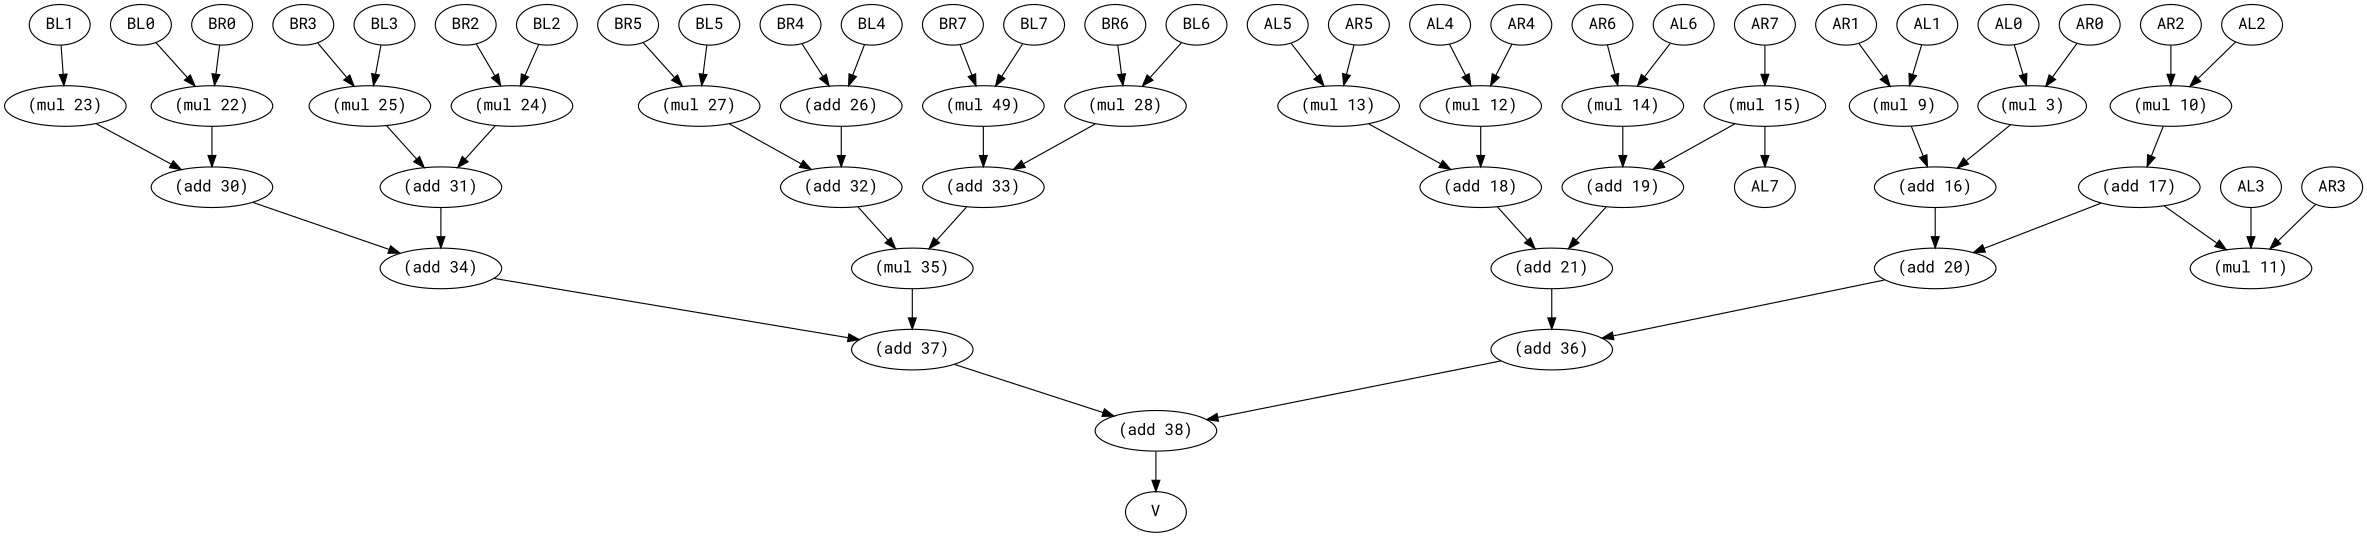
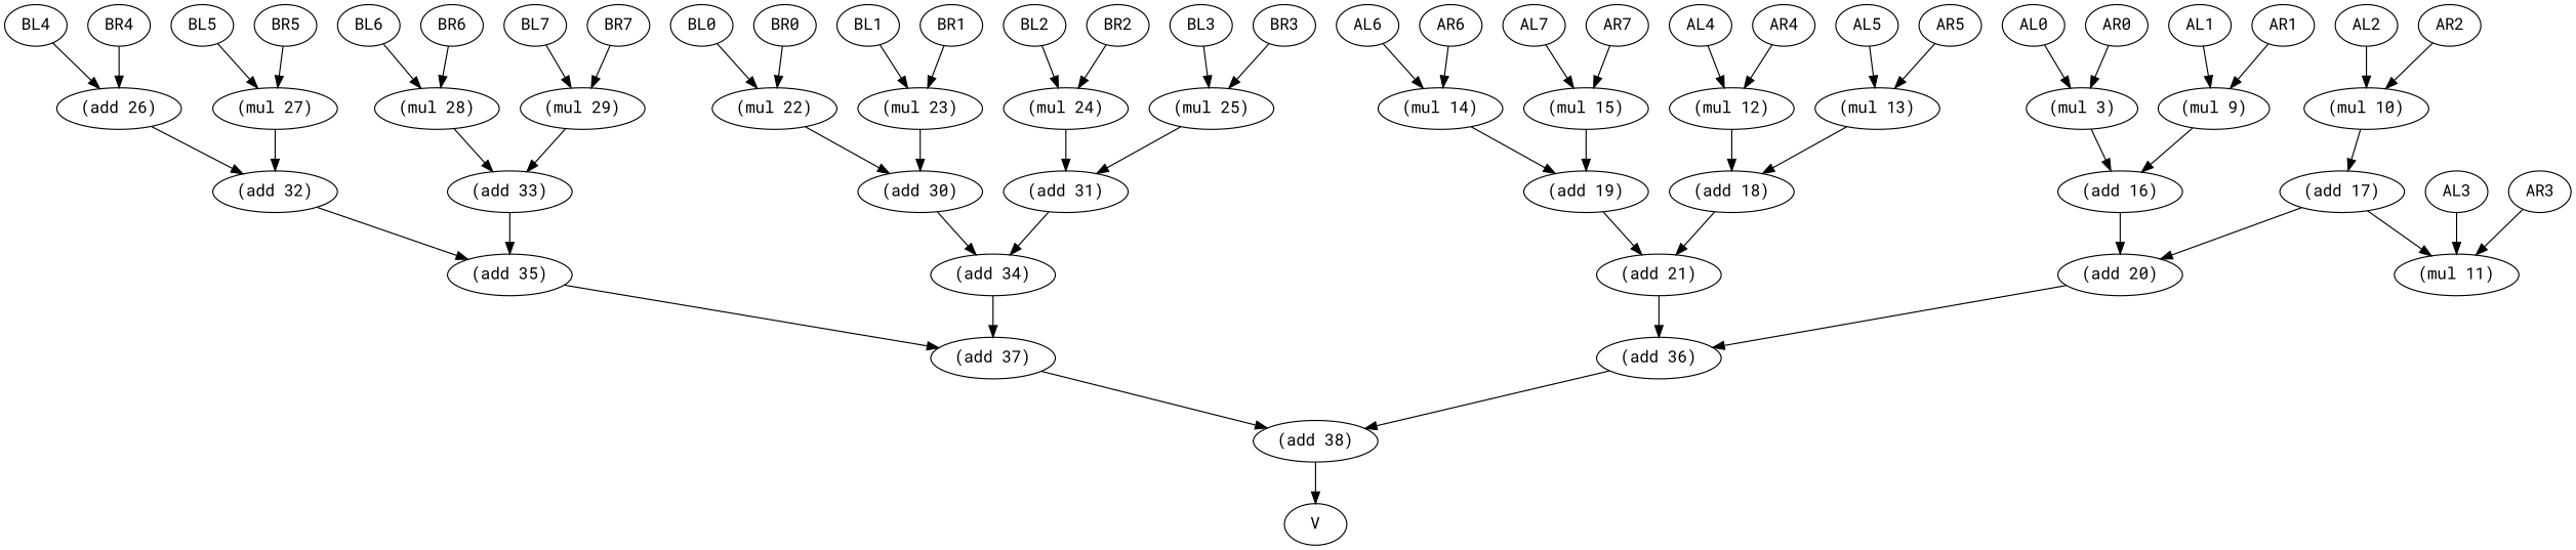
  digraph {
    fontname="Roboto Mono"
    node [fontname="Roboto Mono" opcode=load]
    edge [color=black fontname="Roboto Mono"]
    n1 [label=AL0]
    n2 [label="(mul 3)" opcode=mul]
    n3 [label="(add 16)" opcode=add]
    n4 [label=AL1]
    n5 [label="(mul 9)" opcode=mul]
    n6 [label=AL2]
    n7 [label="(mul 10)" opcode=mul]
    n8 [label="(add 17)" opcode=add]
    n9 [label=AL3]
    n10 [label="(mul 11)" opcode=mul]
    n11 [label=AL4]
    n12 [label="(mul 12)" opcode=mul]
    n13 [label="(add 18)" opcode=add]
    n14 [label=AL5]
    n15 [label="(mul 13)" opcode=mul]
    n16 [label=AL6]
    n17 [label="(mul 14)" opcode=mul]
    n18 [label="(add 19)" opcode=add]
    n19 [label=AL7]
    n20 [label="(mul 15)" opcode=mul]
    n21 [label="(add 20)" opcode=add]
    n22 [label="(add 21)" opcode=add]
    n23 [label="(add 36)" opcode=add]
    n24 [label="(add 38)" opcode=add]
    n25 [label="(mul 22)" opcode=mul]
    n26 [label="(add 30)" opcode=add]
    n27 [label="(add 34)" opcode=add]
    n28 [label="(mul 23)" opcode=mul]
    n29 [label="(mul 24)" opcode=mul]
    n30 [label="(add 31)" opcode=add]
    n31 [label="(mul 25)" opcode=mul]
    n32 [label="(add 26)" opcode=mul]
    n33 [label="(add 32)" opcode=add]
-   n34 [label="(mul 35)" opcode=add]
+   n34 [label="(add 35)" opcode=add]
    n35 [label="(mul 27)" opcode=mul]
    n36 [label="(mul 28)" opcode=mul]
    n37 [label="(add 33)" opcode=add]
-   n38 [label="(mul 49)" opcode=mul]
+   n38 [label="(mul 29)" opcode=mul]
    n39 [label="(add 37)" opcode=add]
    n40 [label=V opcode=store]
    n41 [label=AR0]
    n42 [label=AR1]
    n43 [label=AR2]
    n44 [label=AR3]
    n45 [label=AR4]
    n46 [label=AR5]
    n47 [label=AR6]
    n48 [label=AR7]
    n49 [label=BL0]
    n50 [label=BL1]
    n51 [label=BL2]
    n52 [label=BL3]
    n53 [label=BL4]
    n54 [label=BL5]
    n55 [label=BL6]
    n56 [label=BL7]
    n57 [label=BR0]
+   n58 [label=BR1]
    n59 [label=BR2]
    n60 [label=BR3]
    n61 [label=BR4]
    n62 [label=BR5]
    n63 [label=BR6]
    n64 [label=BR7]
    n1 -> n2
    n2 -> n3
    n3 -> n21
    n4 -> n5
    n5 -> n3
    n6 -> n7
    n7 -> n8
    n8 -> n10
    n8 -> n21
    n9 -> n10
    n11 -> n12
    n12 -> n13
    n13 -> n22
    n14 -> n15
    n15 -> n13
    n16 -> n17
    n17 -> n18
    n18 -> n22
-   n20 -> n19
+   n19 -> n20
    n20 -> n18
    n21 -> n23
    n22 -> n23
    n23 -> n24
    n24 -> n40
    n25 -> n26
    n26 -> n27
    n27 -> n39
    n28 -> n26
    n29 -> n30
    n30 -> n27
    n31 -> n30
    n32 -> n33
    n33 -> n34
    n34 -> n39
    n35 -> n33
    n36 -> n37
    n37 -> n34
    n38 -> n37
    n39 -> n24
    n41 -> n2
    n42 -> n5
    n43 -> n7
    n44 -> n10
    n45 -> n12
    n46 -> n15
    n47 -> n17
    n48 -> n20
    n49 -> n25
    n50 -> n28
    n51 -> n29
    n52 -> n31
    n53 -> n32
    n54 -> n35
    n55 -> n36
    n56 -> n38
    n57 -> n25
+   n58 -> n28
    n59 -> n29
    n60 -> n31
    n61 -> n32
    n62 -> n35
    n63 -> n36
    n64 -> n38
  }
